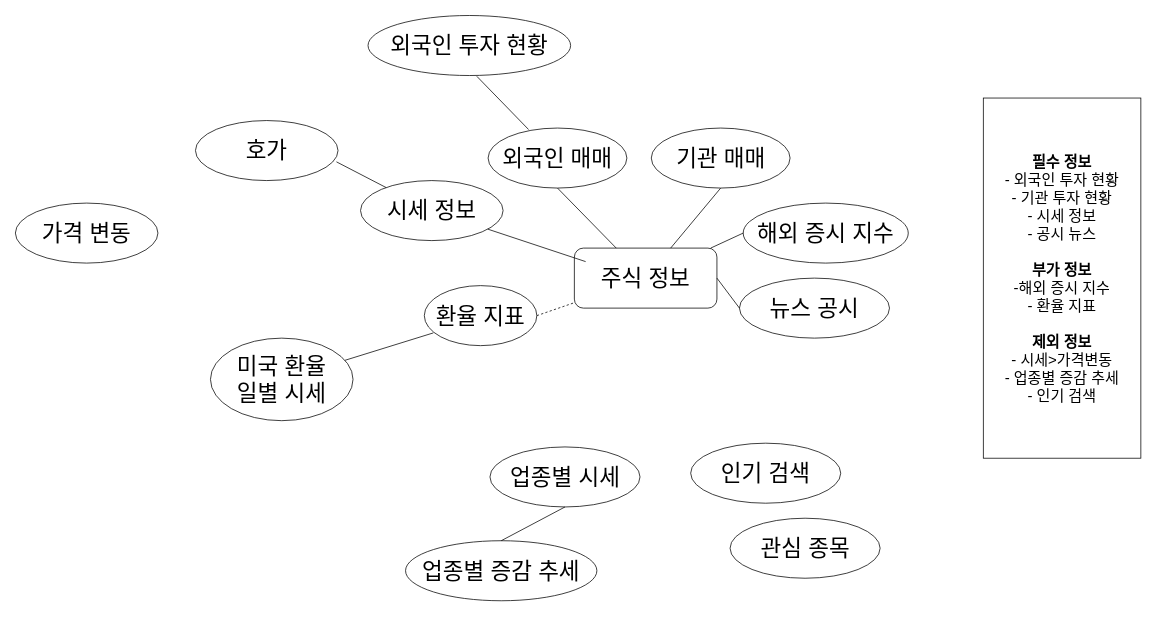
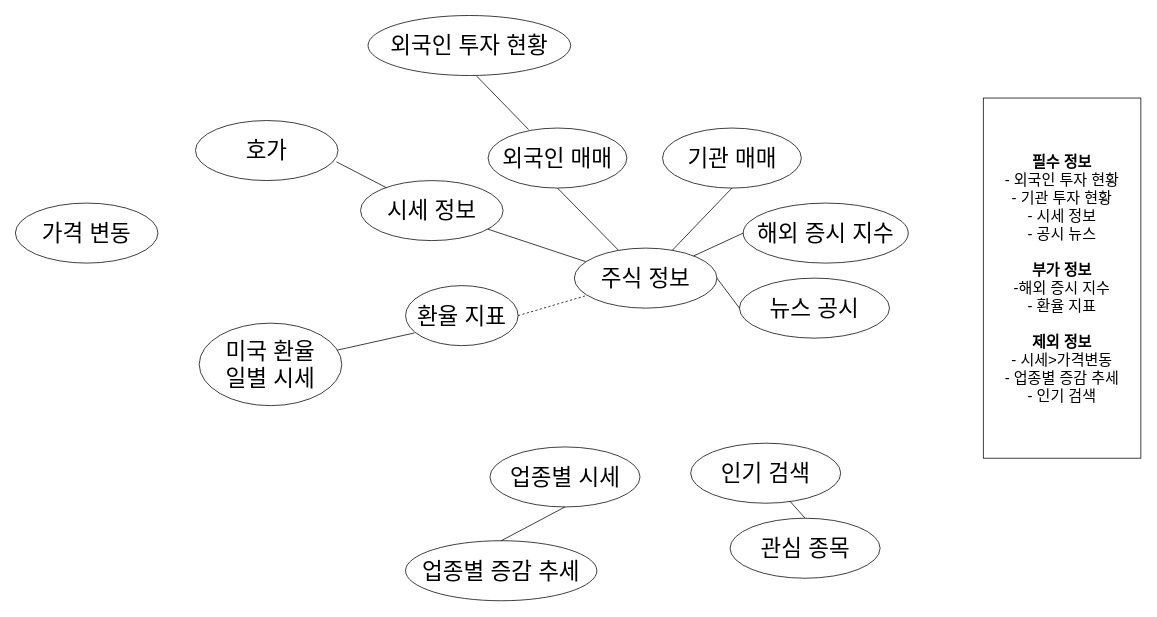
  <mxCell id="0" />
  <mxCell id="1" parent="0" />
- <mxCell id="2" value="&lt;font style=&quot;font-size: 30px&quot;&gt;주식 정보&lt;/font&gt;" style="whiteSpace=wrap;html=1;rounded=1;" parent="1" vertex="1"><mxGeometry x="765" y="330" width="190" height="80" as="geometry" /></mxCell>
+ <mxCell id="2" value="&lt;font style=&quot;font-size: 30px&quot;&gt;주식 정보&lt;/font&gt;" style="ellipse;whiteSpace=wrap;html=1;" parent="1" vertex="1"><mxGeometry x="765" y="330" width="190" height="80" as="geometry" /></mxCell>
  <mxCell id="3" value="&lt;font style=&quot;font-size: 30px&quot;&gt;업종별 시세&lt;br&gt;&lt;/font&gt;" style="ellipse;whiteSpace=wrap;html=1;" parent="1" vertex="1"><mxGeometry x="652.5" y="595" width="200" height="80" as="geometry" /></mxCell>
  <mxCell id="4" value="&lt;span style=&quot;font-size: 30px&quot;&gt;외국인 매매&lt;/span&gt;" style="ellipse;whiteSpace=wrap;html=1;" parent="1" vertex="1"><mxGeometry x="650" y="170" width="185" height="80" as="geometry" /></mxCell>
  <mxCell id="5" value="" style="endArrow=none;html=1;entryX=0.5;entryY=1;entryDx=0;entryDy=0;" parent="1" source="2" target="4" edge="1"><mxGeometry width="50" height="50" relative="1" as="geometry"><mxPoint x="840" y="470" as="sourcePoint" /><mxPoint x="890" y="420" as="targetPoint" /></mxGeometry></mxCell>
- <mxCell id="6" value="&lt;font style=&quot;font-size: 30px&quot;&gt;환율 지표&lt;/font&gt;" style="ellipse;whiteSpace=wrap;html=1;" parent="1" vertex="1"><mxGeometry x="565" y="380" width="150" height="80" as="geometry" /></mxCell>
+ <mxCell id="6" value="&lt;font style=&quot;font-size: 30px&quot;&gt;환율 지표&lt;/font&gt;" style="ellipse;whiteSpace=wrap;html=1;" parent="1" vertex="1"><mxGeometry x="540" y="380" width="150" height="80" as="geometry" /></mxCell>
  <mxCell id="7" value="" style="endArrow=none;html=1;exitX=1;exitY=0.5;exitDx=0;exitDy=0;dashed=1;" parent="1" source="6" target="2" edge="1"><mxGeometry width="50" height="50" relative="1" as="geometry"><mxPoint x="840" y="450" as="sourcePoint" /><mxPoint x="890" y="400" as="targetPoint" /></mxGeometry></mxCell>
- <mxCell id="8" value="&lt;span style=&quot;font-size: 30px&quot;&gt;기관 매매&lt;/span&gt;" style="ellipse;whiteSpace=wrap;html=1;" parent="1" vertex="1"><mxGeometry x="867.5" y="170" width="185" height="80" as="geometry" /></mxCell>
+ <mxCell id="8" value="&lt;span style=&quot;font-size: 30px&quot;&gt;기관 매매&lt;/span&gt;" style="ellipse;whiteSpace=wrap;html=1;" parent="1" vertex="1"><mxGeometry x="882.5" y="170" width="185" height="80" as="geometry" /></mxCell>
  <mxCell id="9" value="&lt;span style=&quot;font-size: 30px&quot;&gt;해외 증시 지수&lt;/span&gt;" style="ellipse;whiteSpace=wrap;html=1;" parent="1" vertex="1"><mxGeometry x="990" y="270" width="220" height="80" as="geometry" /></mxCell>
  <mxCell id="10" value="&lt;font style=&quot;font-size: 30px&quot;&gt;뉴스 공시&lt;br&gt;&lt;/font&gt;" style="ellipse;whiteSpace=wrap;html=1;" parent="1" vertex="1"><mxGeometry x="985" y="370" width="200" height="80" as="geometry" /></mxCell>
  <mxCell id="11" value="&lt;font style=&quot;font-size: 30px&quot;&gt;인기 검색&lt;br&gt;&lt;/font&gt;" style="ellipse;whiteSpace=wrap;html=1;" parent="1" vertex="1"><mxGeometry x="920" y="590" width="200" height="80" as="geometry" /></mxCell>
  <mxCell id="12" value="" style="endArrow=none;html=1;exitX=0.5;exitY=1;exitDx=0;exitDy=0;" parent="1" source="8" target="2" edge="1"><mxGeometry width="50" height="50" relative="1" as="geometry"><mxPoint x="840" y="380" as="sourcePoint" /><mxPoint x="860" y="330" as="targetPoint" /></mxGeometry></mxCell>
  <mxCell id="13" value="" style="endArrow=none;html=1;entryX=0;entryY=0.5;entryDx=0;entryDy=0;" parent="1" source="2" target="9" edge="1"><mxGeometry width="50" height="50" relative="1" as="geometry"><mxPoint x="840" y="380" as="sourcePoint" /><mxPoint x="890" y="330" as="targetPoint" /></mxGeometry></mxCell>
  <mxCell id="14" value="" style="endArrow=none;html=1;exitX=0;exitY=0.5;exitDx=0;exitDy=0;entryX=1;entryY=0.5;entryDx=0;entryDy=0;" parent="1" source="10" target="2" edge="1"><mxGeometry width="50" height="50" relative="1" as="geometry"><mxPoint x="840" y="380" as="sourcePoint" /><mxPoint x="890" y="330" as="targetPoint" /></mxGeometry></mxCell>
  <mxCell id="15" value="&lt;span style=&quot;font-size: 30px&quot;&gt;외국인 투자 현황&lt;/span&gt;" style="ellipse;whiteSpace=wrap;html=1;" parent="1" vertex="1"><mxGeometry x="490" y="20" width="270" height="80" as="geometry" /></mxCell>
  <mxCell id="16" value="" style="endArrow=none;html=1;entryX=0.292;entryY=0.025;entryDx=0;entryDy=0;entryPerimeter=0;exitX=0.537;exitY=1.013;exitDx=0;exitDy=0;exitPerimeter=0;" parent="1" source="15" target="4" edge="1"><mxGeometry width="50" height="50" relative="1" as="geometry"><mxPoint x="840" y="370" as="sourcePoint" /><mxPoint x="890" y="320" as="targetPoint" /></mxGeometry></mxCell>
  <mxCell id="17" value="&lt;font style=&quot;font-size: 30px&quot;&gt;시세 정보&lt;/font&gt;" style="ellipse;whiteSpace=wrap;html=1;" parent="1" vertex="1"><mxGeometry x="480" y="240" width="190" height="80" as="geometry" /></mxCell>
  <mxCell id="18" value="" style="endArrow=none;html=1;entryX=0.079;entryY=0.225;entryDx=0;entryDy=0;entryPerimeter=0;" parent="1" source="17" target="2" edge="1"><mxGeometry width="50" height="50" relative="1" as="geometry"><mxPoint x="840" y="370" as="sourcePoint" /><mxPoint x="890" y="320" as="targetPoint" /></mxGeometry></mxCell>
  <mxCell id="19" value="&lt;font style=&quot;font-size: 30px&quot;&gt;호가&lt;/font&gt;" style="ellipse;whiteSpace=wrap;html=1;" parent="1" vertex="1"><mxGeometry x="260" y="160" width="190" height="80" as="geometry" /></mxCell>
  <mxCell id="20" value="&lt;span style=&quot;font-size: 30px&quot;&gt;가격 변동&lt;/span&gt;" style="ellipse;whiteSpace=wrap;html=1;" parent="1" vertex="1"><mxGeometry x="20" y="270" width="190" height="80" as="geometry" /></mxCell>
  <mxCell id="21" value="" style="endArrow=none;html=1;exitX=0.989;exitY=0.688;exitDx=0;exitDy=0;exitPerimeter=0;" parent="1" source="19" target="17" edge="1"><mxGeometry width="50" height="50" relative="1" as="geometry"><mxPoint x="840" y="370" as="sourcePoint" /><mxPoint x="890" y="320" as="targetPoint" /></mxGeometry></mxCell>
- <mxCell id="22" value="&lt;font style=&quot;font-size: 30px&quot;&gt;미국 환율&lt;br&gt;일별 시세&lt;br&gt;&lt;/font&gt;" style="ellipse;whiteSpace=wrap;html=1;" parent="1" vertex="1"><mxGeometry x="280" y="450" width="190" height="110" as="geometry" /></mxCell>
+ <mxCell id="22" value="&lt;font style=&quot;font-size: 30px&quot;&gt;미국 환율&lt;br&gt;일별 시세&lt;br&gt;&lt;/font&gt;" style="ellipse;whiteSpace=wrap;html=1;" parent="1" vertex="1"><mxGeometry x="265" y="430" width="190" height="110" as="geometry" /></mxCell>
  <mxCell id="23" value="" style="endArrow=none;html=1;entryX=0.08;entryY=0.788;entryDx=0;entryDy=0;entryPerimeter=0;" parent="1" source="22" target="6" edge="1"><mxGeometry width="50" height="50" relative="1" as="geometry"><mxPoint x="840" y="550" as="sourcePoint" /><mxPoint x="890" y="500" as="targetPoint" /></mxGeometry></mxCell>
  <mxCell id="24" value="&lt;font style=&quot;font-size: 30px&quot;&gt;업종별 증감 추세&lt;br&gt;&lt;/font&gt;" style="ellipse;whiteSpace=wrap;html=1;" parent="1" vertex="1"><mxGeometry x="540" y="720" width="255" height="80" as="geometry" /></mxCell>
  <mxCell id="25" value="" style="endArrow=none;html=1;exitX=0.5;exitY=0;exitDx=0;exitDy=0;entryX=0.5;entryY=1;entryDx=0;entryDy=0;" parent="1" source="24" target="3" edge="1"><mxGeometry width="50" height="50" relative="1" as="geometry"><mxPoint x="892.5" y="550" as="sourcePoint" /><mxPoint x="942.5" y="500" as="targetPoint" /></mxGeometry></mxCell>
  <mxCell id="26" value="&lt;font style=&quot;font-size: 30px&quot;&gt;관심 종목&lt;br&gt;&lt;/font&gt;" style="ellipse;whiteSpace=wrap;html=1;" parent="1" vertex="1"><mxGeometry x="972.5" y="690" width="200" height="80" as="geometry" /></mxCell>
+ <mxCell id="27" value="" style="endArrow=none;html=1;exitX=0.5;exitY=0;exitDx=0;exitDy=0;" parent="1" source="26" target="11" edge="1"><mxGeometry width="50" height="50" relative="1" as="geometry"><mxPoint x="892.5" y="550" as="sourcePoint" /><mxPoint x="942.5" y="500" as="targetPoint" /></mxGeometry></mxCell>
  <mxCell id="28" value="&lt;font style=&quot;font-size: 20px&quot;&gt;&lt;b&gt;필수 정보&lt;br&gt;&lt;/b&gt;- 외국인 투자 현황&lt;br&gt;- 기관 투자 현황&lt;br&gt;- 시세 정보&lt;br&gt;- 공시 뉴스&lt;br&gt;&lt;br&gt;&lt;b&gt;부가 정보&lt;br&gt;&lt;/b&gt;-해외 증시 지수&lt;br&gt;- 환율 지표&lt;br&gt;&lt;br&gt;&lt;b&gt;제외 정보&lt;/b&gt;&lt;br&gt;- 시세&amp;gt;가격변동&lt;br&gt;- 업종별 증감 추세&lt;br&gt;- 인기 검색&lt;/font&gt;" style="rounded=0;whiteSpace=wrap;html=1;" parent="1" vertex="1"><mxGeometry x="1310" y="130" width="210" height="480" as="geometry" /></mxCell>
